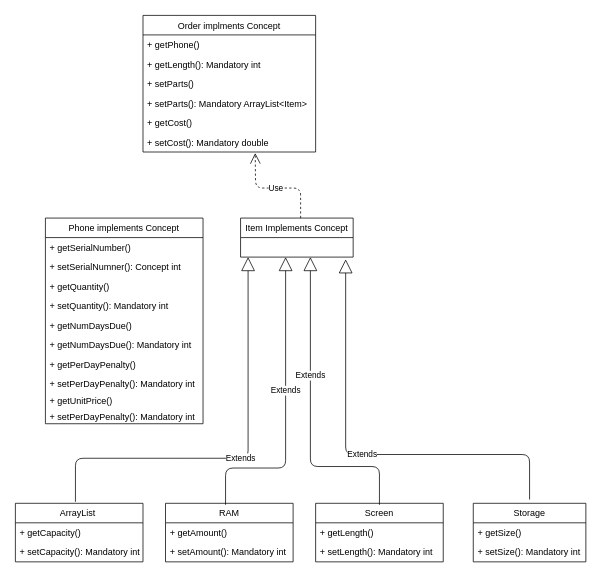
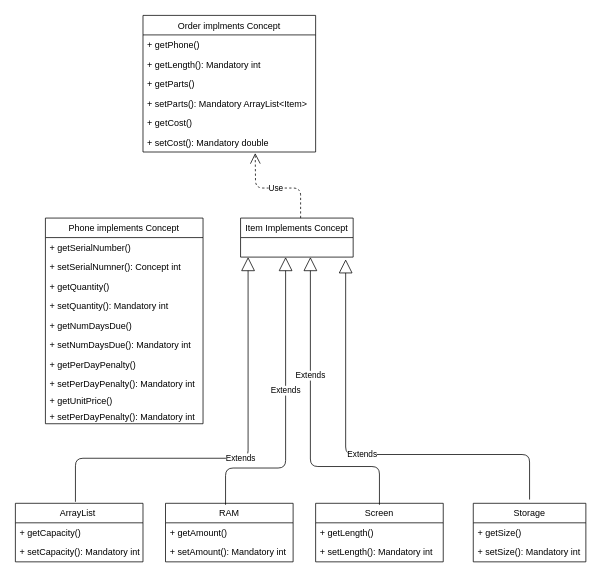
  <mxCell id="0" />
  <mxCell id="1" parent="0" />
  <mxCell id="2" value="ArrayList " style="swimlane;fontStyle=0;childLayout=stackLayout;horizontal=1;startSize=26;fillColor=none;horizontalStack=0;resizeParent=1;resizeParentMax=0;resizeLast=0;collapsible=1;marginBottom=0;" vertex="1" parent="1"><mxGeometry x="20" y="670" width="170" height="78" as="geometry" /></mxCell>
  <mxCell id="3" value="+ getCapacity()" style="text;strokeColor=none;fillColor=none;align=left;verticalAlign=top;spacingLeft=4;spacingRight=4;overflow=hidden;rotatable=0;points=[[0,0.5],[1,0.5]];portConstraint=eastwest;" vertex="1" parent="2"><mxGeometry y="26" width="170" height="26" as="geometry" /></mxCell>
  <mxCell id="4" value="+ setCapacity(): Mandatory int " style="text;strokeColor=none;fillColor=none;align=left;verticalAlign=top;spacingLeft=4;spacingRight=4;overflow=hidden;rotatable=0;points=[[0,0.5],[1,0.5]];portConstraint=eastwest;" vertex="1" parent="2"><mxGeometry y="52" width="170" height="26" as="geometry" /></mxCell>
  <mxCell id="5" value="Item Implements Concept" style="swimlane;fontStyle=0;childLayout=stackLayout;horizontal=1;startSize=26;fillColor=none;horizontalStack=0;resizeParent=1;resizeParentMax=0;resizeLast=0;collapsible=1;marginBottom=0;" vertex="1" parent="1"><mxGeometry x="320" y="290" width="150" height="52" as="geometry" /></mxCell>
  <mxCell id="6" value="RAM" style="swimlane;fontStyle=0;childLayout=stackLayout;horizontal=1;startSize=26;fillColor=none;horizontalStack=0;resizeParent=1;resizeParentMax=0;resizeLast=0;collapsible=1;marginBottom=0;" vertex="1" parent="1"><mxGeometry x="220" y="670" width="170" height="78" as="geometry" /></mxCell>
  <mxCell id="7" value="+ getAmount()" style="text;strokeColor=none;fillColor=none;align=left;verticalAlign=top;spacingLeft=4;spacingRight=4;overflow=hidden;rotatable=0;points=[[0,0.5],[1,0.5]];portConstraint=eastwest;" vertex="1" parent="6"><mxGeometry y="26" width="170" height="26" as="geometry" /></mxCell>
  <mxCell id="8" value="+ setAmount(): Mandatory int" style="text;strokeColor=none;fillColor=none;align=left;verticalAlign=top;spacingLeft=4;spacingRight=4;overflow=hidden;rotatable=0;points=[[0,0.5],[1,0.5]];portConstraint=eastwest;" vertex="1" parent="6"><mxGeometry y="52" width="170" height="26" as="geometry" /></mxCell>
  <mxCell id="9" value="Screen" style="swimlane;fontStyle=0;childLayout=stackLayout;horizontal=1;startSize=26;fillColor=none;horizontalStack=0;resizeParent=1;resizeParentMax=0;resizeLast=0;collapsible=1;marginBottom=0;" vertex="1" parent="1"><mxGeometry x="420" y="670" width="170" height="78" as="geometry" /></mxCell>
  <mxCell id="10" value="+ getLength()" style="text;strokeColor=none;fillColor=none;align=left;verticalAlign=top;spacingLeft=4;spacingRight=4;overflow=hidden;rotatable=0;points=[[0,0.5],[1,0.5]];portConstraint=eastwest;" vertex="1" parent="9"><mxGeometry y="26" width="170" height="26" as="geometry" /></mxCell>
  <mxCell id="11" value="+ setLength(): Mandatory int" style="text;strokeColor=none;fillColor=none;align=left;verticalAlign=top;spacingLeft=4;spacingRight=4;overflow=hidden;rotatable=0;points=[[0,0.5],[1,0.5]];portConstraint=eastwest;" vertex="1" parent="9"><mxGeometry y="52" width="170" height="26" as="geometry" /></mxCell>
  <mxCell id="12" value="Storage" style="swimlane;fontStyle=0;childLayout=stackLayout;horizontal=1;startSize=26;fillColor=none;horizontalStack=0;resizeParent=1;resizeParentMax=0;resizeLast=0;collapsible=1;marginBottom=0;" vertex="1" parent="1"><mxGeometry x="630" y="670" width="150" height="78" as="geometry" /></mxCell>
  <mxCell id="13" value="+ getSize()" style="text;strokeColor=none;fillColor=none;align=left;verticalAlign=top;spacingLeft=4;spacingRight=4;overflow=hidden;rotatable=0;points=[[0,0.5],[1,0.5]];portConstraint=eastwest;" vertex="1" parent="12"><mxGeometry y="26" width="150" height="26" as="geometry" /></mxCell>
  <mxCell id="14" value="+ setSize(): Mandatory int" style="text;strokeColor=none;fillColor=none;align=left;verticalAlign=top;spacingLeft=4;spacingRight=4;overflow=hidden;rotatable=0;points=[[0,0.5],[1,0.5]];portConstraint=eastwest;" vertex="1" parent="12"><mxGeometry y="52" width="150" height="26" as="geometry" /></mxCell>
  <mxCell id="15" value="Extends" style="endArrow=block;endSize=16;endFill=0;html=1;" edge="1" parent="1"><mxGeometry width="160" relative="1" as="geometry"><mxPoint x="100" y="668" as="sourcePoint" /><mxPoint x="330" y="342" as="targetPoint" /><Array as="points"><mxPoint x="100" y="610" /><mxPoint x="240" y="610" /><mxPoint x="330" y="610" /></Array></mxGeometry></mxCell>
  <mxCell id="16" value="Extends" style="endArrow=block;endSize=16;endFill=0;html=1;" edge="1" parent="1"><mxGeometry x="0.132" width="160" relative="1" as="geometry"><mxPoint x="300" y="672" as="sourcePoint" /><mxPoint x="380" y="342" as="targetPoint" /><Array as="points"><mxPoint x="300" y="623" /><mxPoint x="380" y="623" /></Array><mxPoint as="offset" /></mxGeometry></mxCell>
  <mxCell id="17" value="Extends" style="endArrow=block;endSize=16;endFill=0;html=1;exitX=0.5;exitY=0;exitDx=0;exitDy=0;" edge="1" parent="1"><mxGeometry width="160" relative="1" as="geometry"><mxPoint x="705" y="665" as="sourcePoint" /><mxPoint x="460" y="345" as="targetPoint" /><Array as="points"><mxPoint x="705" y="605" /><mxPoint x="460" y="605" /></Array></mxGeometry></mxCell>
  <mxCell id="18" value="Extends" style="endArrow=block;endSize=16;endFill=0;html=1;exitX=0.5;exitY=0;exitDx=0;exitDy=0;" edge="1" parent="1"><mxGeometry x="0.251" width="160" relative="1" as="geometry"><mxPoint x="505" y="672" as="sourcePoint" /><mxPoint x="413" y="342" as="targetPoint" /><Array as="points"><mxPoint x="505" y="621" /><mxPoint x="413" y="621" /></Array><mxPoint as="offset" /></mxGeometry></mxCell>
  <mxCell id="19" value="Phone implements Concept" style="swimlane;fontStyle=0;childLayout=stackLayout;horizontal=1;startSize=26;fillColor=none;horizontalStack=0;resizeParent=1;resizeParentMax=0;resizeLast=0;collapsible=1;marginBottom=0;" vertex="1" parent="1"><mxGeometry x="60" y="290" width="210" height="274" as="geometry" /></mxCell>
  <mxCell id="20" value="+ getSerialNumber()" style="text;strokeColor=none;fillColor=none;align=left;verticalAlign=top;spacingLeft=4;spacingRight=4;overflow=hidden;rotatable=0;points=[[0,0.5],[1,0.5]];portConstraint=eastwest;" vertex="1" parent="19"><mxGeometry y="26" width="210" height="26" as="geometry" /></mxCell>
  <mxCell id="21" value="+ setSerialNumner(): Concept int" style="text;strokeColor=none;fillColor=none;align=left;verticalAlign=top;spacingLeft=4;spacingRight=4;overflow=hidden;rotatable=0;points=[[0,0.5],[1,0.5]];portConstraint=eastwest;" vertex="1" parent="19"><mxGeometry y="52" width="210" height="26" as="geometry" /></mxCell>
  <mxCell id="22" value="+ getQuantity()" style="text;strokeColor=none;fillColor=none;align=left;verticalAlign=top;spacingLeft=4;spacingRight=4;overflow=hidden;rotatable=0;points=[[0,0.5],[1,0.5]];portConstraint=eastwest;" vertex="1" parent="19"><mxGeometry y="78" width="210" height="26" as="geometry" /></mxCell>
  <mxCell id="23" value="+ setQuantity(): Mandatory int" style="text;strokeColor=none;fillColor=none;align=left;verticalAlign=top;spacingLeft=4;spacingRight=4;overflow=hidden;rotatable=0;points=[[0,0.5],[1,0.5]];portConstraint=eastwest;" vertex="1" parent="19"><mxGeometry y="104" width="210" height="26" as="geometry" /></mxCell>
  <mxCell id="24" value="+ getNumDaysDue()" style="text;strokeColor=none;fillColor=none;align=left;verticalAlign=top;spacingLeft=4;spacingRight=4;overflow=hidden;rotatable=0;points=[[0,0.5],[1,0.5]];portConstraint=eastwest;" vertex="1" parent="19"><mxGeometry y="130" width="210" height="26" as="geometry" /></mxCell>
- <mxCell id="25" value="+ getNumDaysDue(): Mandatory int" style="text;strokeColor=none;fillColor=none;align=left;verticalAlign=top;spacingLeft=4;spacingRight=4;overflow=hidden;rotatable=0;points=[[0,0.5],[1,0.5]];portConstraint=eastwest;" vertex="1" parent="19"><mxGeometry y="156" width="210" height="26" as="geometry" /></mxCell>
+ <mxCell id="25" value="+ setNumDaysDue(): Mandatory int" style="text;strokeColor=none;fillColor=none;align=left;verticalAlign=top;spacingLeft=4;spacingRight=4;overflow=hidden;rotatable=0;points=[[0,0.5],[1,0.5]];portConstraint=eastwest;" vertex="1" parent="19"><mxGeometry y="156" width="210" height="26" as="geometry" /></mxCell>
  <mxCell id="26" value="+ getPerDayPenalty()" style="text;strokeColor=none;fillColor=none;align=left;verticalAlign=top;spacingLeft=4;spacingRight=4;overflow=hidden;rotatable=0;points=[[0,0.5],[1,0.5]];portConstraint=eastwest;" vertex="1" parent="19"><mxGeometry y="182" width="210" height="26" as="geometry" /></mxCell>
  <mxCell id="27" value="+ setPerDayPenalty(): Mandatory int" style="text;strokeColor=none;fillColor=none;align=left;verticalAlign=top;spacingLeft=4;spacingRight=4;overflow=hidden;rotatable=0;points=[[0,0.5],[1,0.5]];portConstraint=eastwest;" vertex="1" parent="19"><mxGeometry y="208" width="210" height="22" as="geometry" /></mxCell>
  <mxCell id="28" value="+ getUnitPrice()" style="text;strokeColor=none;fillColor=none;align=left;verticalAlign=top;spacingLeft=4;spacingRight=4;overflow=hidden;rotatable=0;points=[[0,0.5],[1,0.5]];portConstraint=eastwest;" vertex="1" parent="19"><mxGeometry y="230" width="210" height="22" as="geometry" /></mxCell>
  <mxCell id="29" value="+ setPerDayPenalty(): Mandatory int" style="text;strokeColor=none;fillColor=none;align=left;verticalAlign=top;spacingLeft=4;spacingRight=4;overflow=hidden;rotatable=0;points=[[0,0.5],[1,0.5]];portConstraint=eastwest;" vertex="1" parent="19"><mxGeometry y="252" width="210" height="22" as="geometry" /></mxCell>
  <mxCell id="30" value="Order implments Concept" style="swimlane;fontStyle=0;childLayout=stackLayout;horizontal=1;startSize=26;fillColor=none;horizontalStack=0;resizeParent=1;resizeParentMax=0;resizeLast=0;collapsible=1;marginBottom=0;" vertex="1" parent="1"><mxGeometry x="190" y="20" width="230" height="182" as="geometry" /></mxCell>
  <mxCell id="31" value="+ getPhone()" style="text;strokeColor=none;fillColor=none;align=left;verticalAlign=top;spacingLeft=4;spacingRight=4;overflow=hidden;rotatable=0;points=[[0,0.5],[1,0.5]];portConstraint=eastwest;" vertex="1" parent="30"><mxGeometry y="26" width="230" height="26" as="geometry" /></mxCell>
  <mxCell id="32" value="+ getLength(): Mandatory int" style="text;strokeColor=none;fillColor=none;align=left;verticalAlign=top;spacingLeft=4;spacingRight=4;overflow=hidden;rotatable=0;points=[[0,0.5],[1,0.5]];portConstraint=eastwest;" vertex="1" parent="30"><mxGeometry y="52" width="230" height="26" as="geometry" /></mxCell>
- <mxCell id="33" value="+ setParts()" style="text;strokeColor=none;fillColor=none;align=left;verticalAlign=top;spacingLeft=4;spacingRight=4;overflow=hidden;rotatable=0;points=[[0,0.5],[1,0.5]];portConstraint=eastwest;" vertex="1" parent="30"><mxGeometry y="78" width="230" height="26" as="geometry" /></mxCell>
+ <mxCell id="33" value="+ getParts()" style="text;strokeColor=none;fillColor=none;align=left;verticalAlign=top;spacingLeft=4;spacingRight=4;overflow=hidden;rotatable=0;points=[[0,0.5],[1,0.5]];portConstraint=eastwest;" vertex="1" parent="30"><mxGeometry y="78" width="230" height="26" as="geometry" /></mxCell>
  <mxCell id="34" value="+ setParts(): Mandatory ArrayList&lt;Item&gt;" style="text;strokeColor=none;fillColor=none;align=left;verticalAlign=top;spacingLeft=4;spacingRight=4;overflow=hidden;rotatable=0;points=[[0,0.5],[1,0.5]];portConstraint=eastwest;" vertex="1" parent="30"><mxGeometry y="104" width="230" height="26" as="geometry" /></mxCell>
  <mxCell id="35" value="+ getCost()" style="text;strokeColor=none;fillColor=none;align=left;verticalAlign=top;spacingLeft=4;spacingRight=4;overflow=hidden;rotatable=0;points=[[0,0.5],[1,0.5]];portConstraint=eastwest;" vertex="1" parent="30"><mxGeometry y="130" width="230" height="26" as="geometry" /></mxCell>
  <mxCell id="36" value="+ setCost(): Mandatory double" style="text;strokeColor=none;fillColor=none;align=left;verticalAlign=top;spacingLeft=4;spacingRight=4;overflow=hidden;rotatable=0;points=[[0,0.5],[1,0.5]];portConstraint=eastwest;" vertex="1" parent="30"><mxGeometry y="156" width="230" height="26" as="geometry" /></mxCell>
  <mxCell id="37" value="Use" style="endArrow=open;endSize=12;dashed=1;html=1;entryX=0.65;entryY=1.054;entryDx=0;entryDy=0;entryPerimeter=0;" edge="1" parent="1" target="36"><mxGeometry width="160" relative="1" as="geometry"><mxPoint x="400" y="290" as="sourcePoint" /><mxPoint x="262.33" y="211.792" as="targetPoint" /><Array as="points"><mxPoint x="400" y="250" /><mxPoint x="340" y="250" /></Array></mxGeometry></mxCell>
